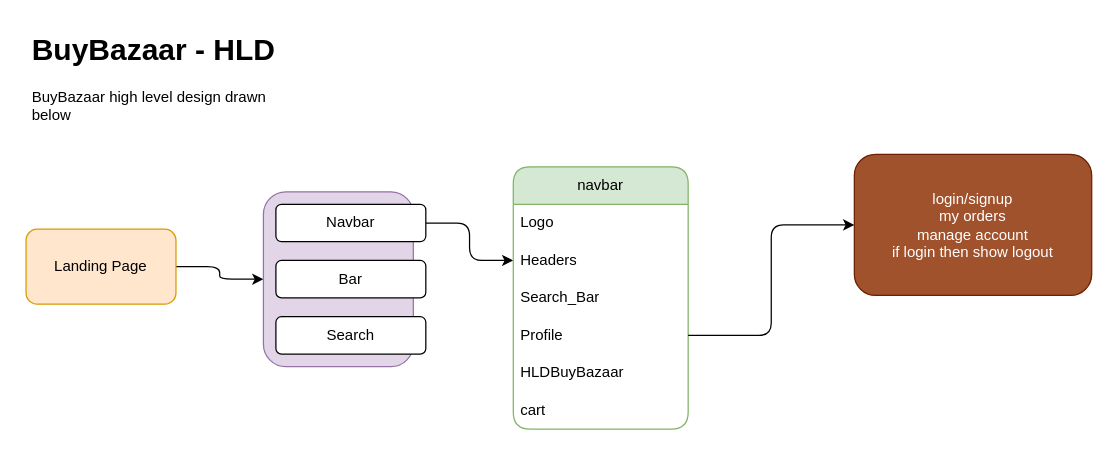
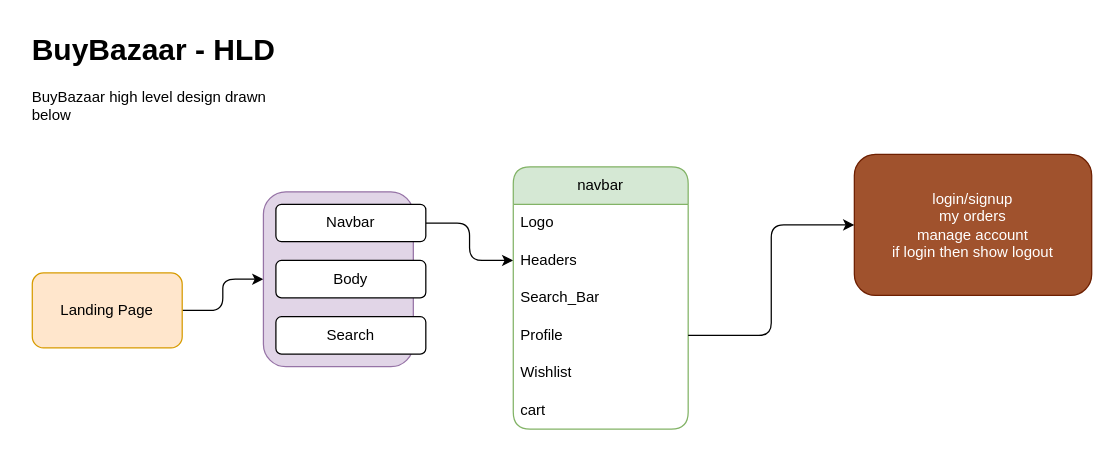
  <mxCell id="0" />
  <mxCell id="1" parent="0" />
  <mxCell id="2" style="edgeStyle=orthogonalEdgeStyle;rounded=1;orthogonalLoop=1;jettySize=auto;html=1;entryX=0;entryY=0.5;entryDx=0;entryDy=0;" edge="1" parent="1" source="3" target="4"><mxGeometry relative="1" as="geometry" /></mxCell>
- <mxCell id="3" value="Landing Page" style="rounded=1;whiteSpace=wrap;html=1;fillColor=#ffe6cc;strokeColor=#d79b00;" vertex="1" parent="1"><mxGeometry x="20" y="183" width="120" height="60" as="geometry" /></mxCell>
+ <mxCell id="3" value="Landing Page" style="rounded=1;whiteSpace=wrap;html=1;fillColor=#ffe6cc;strokeColor=#d79b00;" vertex="1" parent="1"><mxGeometry x="25" y="218" width="120" height="60" as="geometry" /></mxCell>
  <mxCell id="4" value="" style="rounded=1;whiteSpace=wrap;html=1;fillColor=#e1d5e7;strokeColor=#9673a6;" vertex="1" parent="1"><mxGeometry x="210" y="153" width="120" height="140" as="geometry" /></mxCell>
  <mxCell id="5" style="edgeStyle=orthogonalEdgeStyle;rounded=1;orthogonalLoop=1;jettySize=auto;html=1;entryX=0;entryY=0.5;entryDx=0;entryDy=0;" edge="1" parent="1" source="6" target="11"><mxGeometry relative="1" as="geometry" /></mxCell>
  <mxCell id="6" value="Navbar" style="rounded=1;whiteSpace=wrap;html=1;" vertex="1" parent="1"><mxGeometry x="220" y="163" width="120" height="30" as="geometry" /></mxCell>
- <mxCell id="7" value="Bar" style="rounded=1;whiteSpace=wrap;html=1;" vertex="1" parent="1"><mxGeometry x="220" y="208" width="120" height="30" as="geometry" /></mxCell>
+ <mxCell id="7" value="Body" style="rounded=1;whiteSpace=wrap;html=1;" vertex="1" parent="1"><mxGeometry x="220" y="208" width="120" height="30" as="geometry" /></mxCell>
  <mxCell id="8" value="Search" style="rounded=1;whiteSpace=wrap;html=1;" vertex="1" parent="1"><mxGeometry x="220" y="253" width="120" height="30" as="geometry" /></mxCell>
  <mxCell id="9" value="navbar" style="swimlane;fontStyle=0;childLayout=stackLayout;horizontal=1;startSize=30;horizontalStack=0;resizeParent=1;resizeParentMax=0;resizeLast=0;collapsible=1;marginBottom=0;whiteSpace=wrap;html=1;rounded=1;fillColor=#d5e8d4;strokeColor=#82b366;" vertex="1" parent="1"><mxGeometry x="410" y="133" width="140" height="210" as="geometry" /></mxCell>
  <mxCell id="10" value="Logo" style="text;strokeColor=none;fillColor=none;align=left;verticalAlign=middle;spacingLeft=4;spacingRight=4;overflow=hidden;points=[[0,0.5],[1,0.5]];portConstraint=eastwest;rotatable=0;whiteSpace=wrap;html=1;rounded=1;" vertex="1" parent="9"><mxGeometry y="30" width="140" height="30" as="geometry" /></mxCell>
  <mxCell id="11" value="Headers" style="text;strokeColor=none;fillColor=none;align=left;verticalAlign=middle;spacingLeft=4;spacingRight=4;overflow=hidden;points=[[0,0.5],[1,0.5]];portConstraint=eastwest;rotatable=0;whiteSpace=wrap;html=1;rounded=1;" vertex="1" parent="9"><mxGeometry y="60" width="140" height="30" as="geometry" /></mxCell>
  <mxCell id="12" value="Search_Bar" style="text;strokeColor=none;fillColor=none;align=left;verticalAlign=middle;spacingLeft=4;spacingRight=4;overflow=hidden;points=[[0,0.5],[1,0.5]];portConstraint=eastwest;rotatable=0;whiteSpace=wrap;html=1;rounded=1;" vertex="1" parent="9"><mxGeometry y="90" width="140" height="30" as="geometry" /></mxCell>
  <mxCell id="13" value="Profile" style="text;strokeColor=none;fillColor=none;align=left;verticalAlign=middle;spacingLeft=4;spacingRight=4;overflow=hidden;points=[[0,0.5],[1,0.5]];portConstraint=eastwest;rotatable=0;whiteSpace=wrap;html=1;rounded=1;" vertex="1" parent="9"><mxGeometry y="120" width="140" height="30" as="geometry" /></mxCell>
- <mxCell id="14" value="HLDBuyBazaar" style="text;strokeColor=none;fillColor=none;align=left;verticalAlign=middle;spacingLeft=4;spacingRight=4;overflow=hidden;points=[[0,0.5],[1,0.5]];portConstraint=eastwest;rotatable=0;whiteSpace=wrap;html=1;rounded=1;" vertex="1" parent="9"><mxGeometry y="150" width="140" height="30" as="geometry" /></mxCell>
+ <mxCell id="14" value="Wishlist" style="text;strokeColor=none;fillColor=none;align=left;verticalAlign=middle;spacingLeft=4;spacingRight=4;overflow=hidden;points=[[0,0.5],[1,0.5]];portConstraint=eastwest;rotatable=0;whiteSpace=wrap;html=1;rounded=1;" vertex="1" parent="9"><mxGeometry y="150" width="140" height="30" as="geometry" /></mxCell>
  <mxCell id="15" value="cart" style="text;strokeColor=none;fillColor=none;align=left;verticalAlign=middle;spacingLeft=4;spacingRight=4;overflow=hidden;points=[[0,0.5],[1,0.5]];portConstraint=eastwest;rotatable=0;whiteSpace=wrap;html=1;rounded=1;" vertex="1" parent="9"><mxGeometry y="180" width="140" height="30" as="geometry" /></mxCell>
  <mxCell id="16" value="login/signup&lt;br&gt;my orders&lt;br&gt;manage account &lt;br&gt;if login then show logout" style="rounded=1;whiteSpace=wrap;html=1;fillColor=#a0522d;strokeColor=#6D1F00;fontColor=#ffffff;" vertex="1" parent="1"><mxGeometry x="683" y="123" width="190" height="113" as="geometry" /></mxCell>
  <mxCell id="17" style="edgeStyle=orthogonalEdgeStyle;rounded=1;orthogonalLoop=1;jettySize=auto;html=1;entryX=0;entryY=0.5;entryDx=0;entryDy=0;" edge="1" parent="1" source="13" target="16"><mxGeometry relative="1" as="geometry" /></mxCell>
  <mxCell id="18" value="&lt;h1&gt;BuyBazaar - HLD&lt;/h1&gt;&lt;p&gt;BuyBazaar high level design drawn below&lt;/p&gt;" style="text;html=1;strokeColor=none;fillColor=none;spacing=5;spacingTop=-20;whiteSpace=wrap;overflow=hidden;rounded=0;" vertex="1" parent="1"><mxGeometry x="20" y="20" width="221" height="120" as="geometry" /></mxCell>
